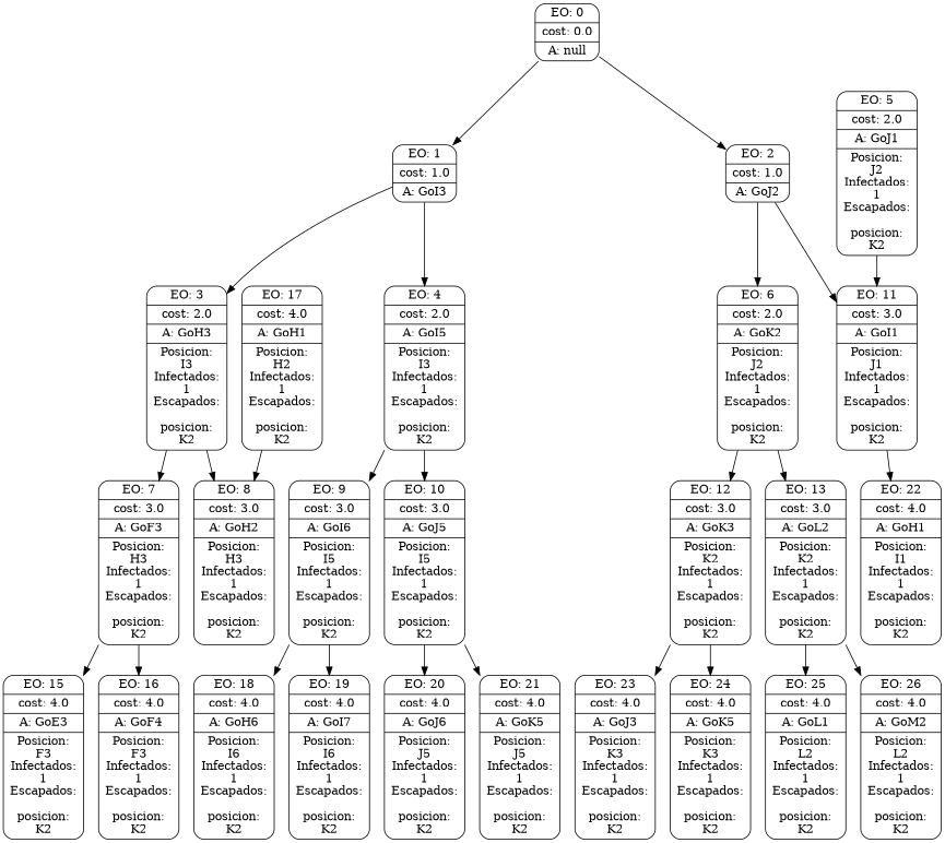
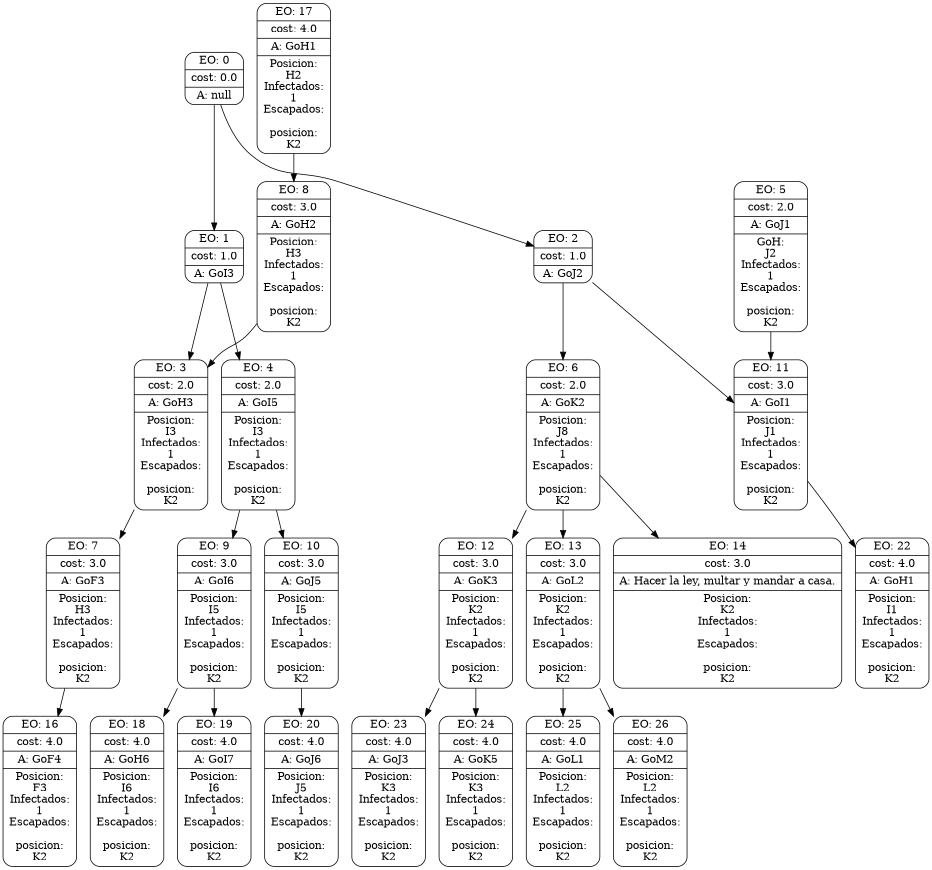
  digraph {
    node [shape=Mrecord]
    n1 [label="{EO: 0|cost: 0.0|A: null}"]
    n2 [label="{EO: 1|cost: 1.0|A: GoI3}"]
    n3 [label="{EO: 2|cost: 1.0|A: GoJ2}"]
    n4 [label="{EO: 3|cost: 2.0|A: GoH3|Posicion:\nI3\nInfectados:\n1\nEscapados:\n\nposicion:\nK2\n}"]
    n5 [label="{EO: 4|cost: 2.0|A: GoI5|Posicion:\nI3\nInfectados:\n1\nEscapados:\n\nposicion:\nK2\n}"]
-   n6 [label="{EO: 6|cost: 2.0|A: GoK2|Posicion:\nJ2\nInfectados:\n1\nEscapados:\n\nposicion:\nK2\n}"]
+   n6 [label="{EO: 6|cost: 2.0|A: GoK2|Posicion:\nJ8\nInfectados:\n1\nEscapados:\n\nposicion:\nK2\n}"]
    n7 [label="{EO: 11|cost: 3.0|A: GoI1|Posicion:\nJ1\nInfectados:\n1\nEscapados:\n\nposicion:\nK2\n}"]
    n8 [label="{EO: 7|cost: 3.0|A: GoF3|Posicion:\nH3\nInfectados:\n1\nEscapados:\n\nposicion:\nK2\n}"]
    n9 [label="{EO: 8|cost: 3.0|A: GoH2|Posicion:\nH3\nInfectados:\n1\nEscapados:\n\nposicion:\nK2\n}"]
    n10 [label="{EO: 9|cost: 3.0|A: GoI6|Posicion:\nI5\nInfectados:\n1\nEscapados:\n\nposicion:\nK2\n}"]
    n11 [label="{EO: 10|cost: 3.0|A: GoJ5|Posicion:\nI5\nInfectados:\n1\nEscapados:\n\nposicion:\nK2\n}"]
-   n12 [label="{EO: 15|cost: 4.0|A: GoE3|Posicion:\nF3\nInfectados:\n1\nEscapados:\n\nposicion:\nK2\n}"]
    n13 [label="{EO: 16|cost: 4.0|A: GoF4|Posicion:\nF3\nInfectados:\n1\nEscapados:\n\nposicion:\nK2\n}"]
    n14 [label="{EO: 17|cost: 4.0|A: GoH1|Posicion:\nH2\nInfectados:\n1\nEscapados:\n\nposicion:\nK2\n}"]
    n15 [label="{EO: 18|cost: 4.0|A: GoH6|Posicion:\nI6\nInfectados:\n1\nEscapados:\n\nposicion:\nK2\n}"]
    n16 [label="{EO: 19|cost: 4.0|A: GoI7|Posicion:\nI6\nInfectados:\n1\nEscapados:\n\nposicion:\nK2\n}"]
    n17 [label="{EO: 20|cost: 4.0|A: GoJ6|Posicion:\nJ5\nInfectados:\n1\nEscapados:\n\nposicion:\nK2\n}"]
-   n18 [label="{EO: 21|cost: 4.0|A: GoK5|Posicion:\nJ5\nInfectados:\n1\nEscapados:\n\nposicion:\nK2\n}"]
-   n19 [label="{EO: 5|cost: 2.0|A: GoJ1|Posicion:\nJ2\nInfectados:\n1\nEscapados:\n\nposicion:\nK2\n}"]
+   n19 [label="{EO: 5|cost: 2.0|A: GoJ1|GoH:\nJ2\nInfectados:\n1\nEscapados:\n\nposicion:\nK2\n}"]
    n20 [label="{EO: 12|cost: 3.0|A: GoK3|Posicion:\nK2\nInfectados:\n1\nEscapados:\n\nposicion:\nK2\n}"]
    n21 [label="{EO: 13|cost: 3.0|A: GoL2|Posicion:\nK2\nInfectados:\n1\nEscapados:\n\nposicion:\nK2\n}"]
+   n22 [label="{EO: 14|cost: 3.0|A: Hacer la ley, multar y mandar a casa.|Posicion:\nK2\nInfectados:\n1\nEscapados:\n\nposicion:\nK2\n}"]
    n23 [label="{EO: 22|cost: 4.0|A: GoH1|Posicion:\nI1\nInfectados:\n1\nEscapados:\n\nposicion:\nK2\n}"]
    n24 [label="{EO: 23|cost: 4.0|A: GoJ3|Posicion:\nK3\nInfectados:\n1\nEscapados:\n\nposicion:\nK2\n}"]
    n25 [label="{EO: 24|cost: 4.0|A: GoK5|Posicion:\nK3\nInfectados:\n1\nEscapados:\n\nposicion:\nK2\n}"]
    n26 [label="{EO: 25|cost: 4.0|A: GoL1|Posicion:\nL2\nInfectados:\n1\nEscapados:\n\nposicion:\nK2\n}"]
    n27 [label="{EO: 26|cost: 4.0|A: GoM2|Posicion:\nL2\nInfectados:\n1\nEscapados:\n\nposicion:\nK2\n}"]
    n1 -> n2
    n1 -> n3
    n2 -> n4
    n2 -> n5
    n3 -> n6
    n3 -> n7
    n4 -> n8
-   n4 -> n9
+   n9 -> n4
    n5 -> n10
    n5 -> n11
    n6 -> n20
    n6 -> n21
+   n6 -> n22
    n7 -> n23
-   n8 -> n12
    n8 -> n13
    n10 -> n15
    n10 -> n16
    n11 -> n17
-   n11 -> n18
    n14 -> n9
    n19 -> n7
    n20 -> n24
    n20 -> n25
    n21 -> n26
    n21 -> n27
  }
